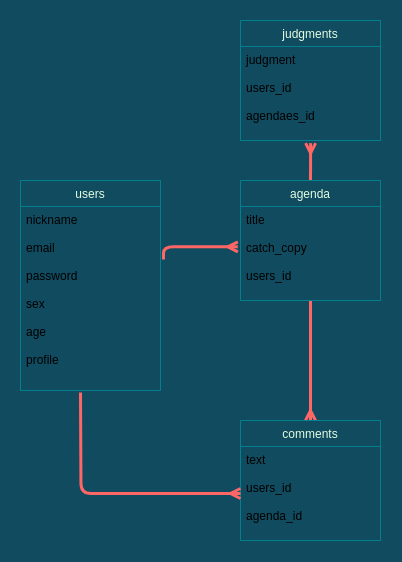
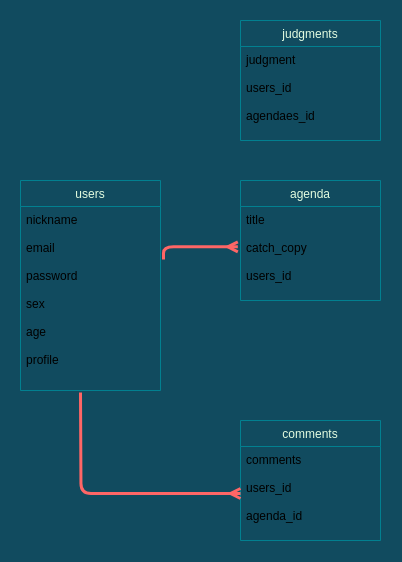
  <mxCell id="0" />
  <mxCell id="1" parent="0" />
  <mxCell id="2" value="users" style="swimlane;fontStyle=0;childLayout=stackLayout;horizontal=1;startSize=26;fillColor=none;horizontalStack=0;resizeParent=1;resizeParentMax=0;resizeLast=0;collapsible=1;marginBottom=0;rounded=0;sketch=0;strokeColor=#028090;fontColor=#E4FDE1;" parent="1" vertex="1"><mxGeometry x="20" y="180" width="140" height="210" as="geometry" /></mxCell>
  <mxCell id="3" value="nickname&#10;&#10;email&#10;&#10;password&#10;&#10;sex&#10;&#10;age&#10;&#10;profile" style="text;strokeColor=none;fillColor=none;align=left;verticalAlign=top;spacingLeft=4;spacingRight=4;overflow=hidden;rotatable=0;points=[[0,0.5],[1,0.5]];portConstraint=eastwest;" parent="2" vertex="1"><mxGeometry y="26" width="140" height="184" as="geometry" /></mxCell>
- <mxCell id="4" style="edgeStyle=orthogonalEdgeStyle;curved=0;rounded=1;sketch=0;orthogonalLoop=1;jettySize=auto;html=1;entryX=0.5;entryY=0;entryDx=0;entryDy=0;endArrow=ERmany;endFill=0;strokeColor=#FF6666;strokeWidth=3;fillColor=#F45B69;fontColor=#E4FDE1;" parent="1" source="6" target="10" edge="1"><mxGeometry relative="1" as="geometry" /></mxCell>
- <mxCell id="5" style="edgeStyle=orthogonalEdgeStyle;rounded=0;orthogonalLoop=1;jettySize=auto;html=1;exitX=0.5;exitY=0;exitDx=0;exitDy=0;entryX=0.501;entryY=1.028;entryDx=0;entryDy=0;entryPerimeter=0;endArrow=ERmany;endFill=0;fillColor=#a20025;strokeWidth=3;strokeColor=#FF6666;" edge="1" parent="1" source="6" target="9"><mxGeometry relative="1" as="geometry" /></mxCell>
  <mxCell id="6" value="agenda" style="swimlane;fontStyle=0;childLayout=stackLayout;horizontal=1;startSize=26;fillColor=none;horizontalStack=0;resizeParent=1;resizeParentMax=0;resizeLast=0;collapsible=1;marginBottom=0;rounded=0;sketch=0;strokeColor=#028090;fontColor=#E4FDE1;" parent="1" vertex="1"><mxGeometry x="240" y="180" width="140" height="120" as="geometry" /></mxCell>
  <mxCell id="7" value="title&#10;&#10;catch_copy&#10;&#10;users_id" style="text;strokeColor=none;fillColor=none;align=left;verticalAlign=top;spacingLeft=4;spacingRight=4;overflow=hidden;rotatable=0;points=[[0,0.5],[1,0.5]];portConstraint=eastwest;" parent="6" vertex="1"><mxGeometry y="26" width="140" height="94" as="geometry" /></mxCell>
  <mxCell id="8" value="judgments" style="swimlane;fontStyle=0;childLayout=stackLayout;horizontal=1;startSize=26;fillColor=none;horizontalStack=0;resizeParent=1;resizeParentMax=0;resizeLast=0;collapsible=1;marginBottom=0;rounded=0;sketch=0;strokeColor=#028090;fontColor=#E4FDE1;" parent="1" vertex="1"><mxGeometry x="240" y="20" width="140" height="120" as="geometry" /></mxCell>
  <mxCell id="9" value="judgment&#10;&#10;users_id&#10;&#10;agendaes_id" style="text;strokeColor=none;fillColor=none;align=left;verticalAlign=top;spacingLeft=4;spacingRight=4;overflow=hidden;rotatable=0;points=[[0,0.5],[1,0.5]];portConstraint=eastwest;" parent="8" vertex="1"><mxGeometry y="26" width="140" height="94" as="geometry" /></mxCell>
  <mxCell id="10" value="comments" style="swimlane;fontStyle=0;childLayout=stackLayout;horizontal=1;startSize=26;fillColor=none;horizontalStack=0;resizeParent=1;resizeParentMax=0;resizeLast=0;collapsible=1;marginBottom=0;rounded=0;sketch=0;strokeColor=#028090;fontColor=#E4FDE1;" parent="1" vertex="1"><mxGeometry x="240" y="420" width="140" height="120" as="geometry" /></mxCell>
- <mxCell id="11" value="text&#10;&#10;users_id&#10;&#10;agenda_id&#10;" style="text;strokeColor=none;fillColor=none;align=left;verticalAlign=top;spacingLeft=4;spacingRight=4;overflow=hidden;rotatable=0;points=[[0,0.5],[1,0.5]];portConstraint=eastwest;" parent="10" vertex="1"><mxGeometry y="26" width="140" height="94" as="geometry" /></mxCell>
+ <mxCell id="11" value="comments&#10;&#10;users_id&#10;&#10;agenda_id&#10;" style="text;strokeColor=none;fillColor=none;align=left;verticalAlign=top;spacingLeft=4;spacingRight=4;overflow=hidden;rotatable=0;points=[[0,0.5],[1,0.5]];portConstraint=eastwest;" parent="10" vertex="1"><mxGeometry y="26" width="140" height="94" as="geometry" /></mxCell>
  <mxCell id="12" style="edgeStyle=orthogonalEdgeStyle;curved=0;rounded=1;sketch=0;orthogonalLoop=1;jettySize=auto;html=1;entryX=-0.019;entryY=0.429;entryDx=0;entryDy=0;entryPerimeter=0;fillColor=#a20025;fontColor=#E4FDE1;endArrow=ERmany;endFill=0;strokeWidth=3;strokeColor=#FF6666;" parent="1" target="7" edge="1"><mxGeometry relative="1" as="geometry"><mxPoint x="163" y="259" as="sourcePoint" /><Array as="points"><mxPoint x="163" y="246" /></Array></mxGeometry></mxCell>
  <mxCell id="13" style="edgeStyle=orthogonalEdgeStyle;curved=0;rounded=1;sketch=0;orthogonalLoop=1;jettySize=auto;html=1;entryX=0;entryY=0.5;entryDx=0;entryDy=0;endArrow=ERmany;endFill=0;strokeColor=#FF6666;strokeWidth=3;fillColor=#F45B69;fontColor=#E4FDE1;" parent="1" target="11" edge="1"><mxGeometry relative="1" as="geometry"><mxPoint x="80" y="392" as="sourcePoint" /></mxGeometry></mxCell>
